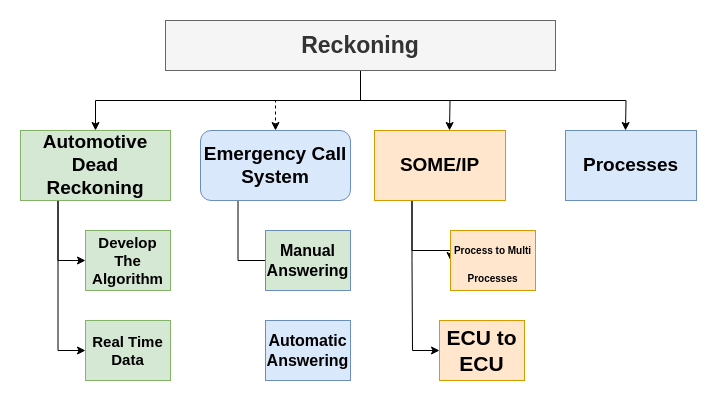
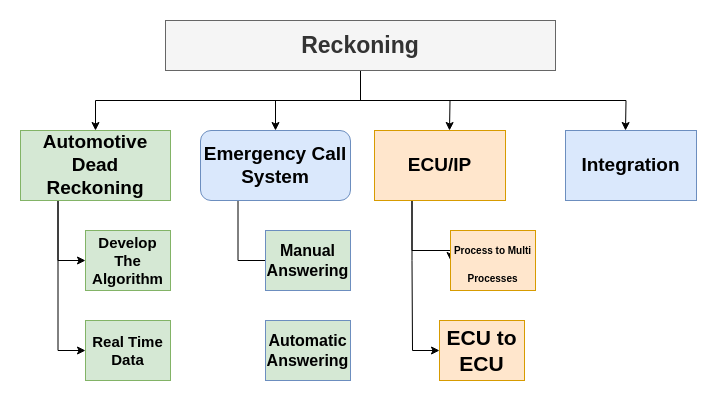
  <mxCell id="0" />
  <mxCell id="1" parent="0" />
  <mxCell id="2" style="edgeStyle=orthogonalEdgeStyle;rounded=0;orthogonalLoop=1;jettySize=auto;html=1;exitX=0.5;exitY=1;exitDx=0;exitDy=0;entryX=0.5;entryY=0;entryDx=0;entryDy=0;" parent="1" source="6" target="9" edge="1"><mxGeometry relative="1" as="geometry" /></mxCell>
- <mxCell id="3" style="edgeStyle=orthogonalEdgeStyle;rounded=0;orthogonalLoop=1;jettySize=auto;html=1;dashed=1;" parent="1" source="6" target="11" edge="1"><mxGeometry relative="1" as="geometry" /></mxCell>
+ <mxCell id="3" style="edgeStyle=orthogonalEdgeStyle;rounded=0;orthogonalLoop=1;jettySize=auto;html=1;" parent="1" source="6" target="11" edge="1"><mxGeometry relative="1" as="geometry" /></mxCell>
  <mxCell id="4" style="edgeStyle=orthogonalEdgeStyle;rounded=0;orthogonalLoop=1;jettySize=auto;html=1;exitX=0.5;exitY=1;exitDx=0;exitDy=0;" parent="1" source="6" edge="1"><mxGeometry relative="1" as="geometry"><mxPoint x="449" y="130" as="targetPoint" /></mxGeometry></mxCell>
  <mxCell id="5" style="edgeStyle=orthogonalEdgeStyle;rounded=0;orthogonalLoop=1;jettySize=auto;html=1;exitX=0.5;exitY=1;exitDx=0;exitDy=0;" parent="1" source="6" edge="1"><mxGeometry relative="1" as="geometry"><mxPoint x="625" y="130" as="targetPoint" /></mxGeometry></mxCell>
  <mxCell id="6" value="Reckoning" style="rounded=0;whiteSpace=wrap;html=1;fontStyle=1;fontSize=23;fillColor=#f5f5f5;strokeColor=#666666;fontColor=#333333;" parent="1" vertex="1"><mxGeometry x="165" y="20" width="390" height="50" as="geometry" /></mxCell>
  <mxCell id="7" style="edgeStyle=orthogonalEdgeStyle;rounded=0;orthogonalLoop=1;jettySize=auto;html=1;exitX=0.25;exitY=1;exitDx=0;exitDy=0;entryX=0;entryY=0.5;entryDx=0;entryDy=0;fontSize=23;" parent="1" source="9" target="14" edge="1"><mxGeometry relative="1" as="geometry" /></mxCell>
  <mxCell id="8" style="edgeStyle=orthogonalEdgeStyle;rounded=0;orthogonalLoop=1;jettySize=auto;html=1;exitX=0.25;exitY=1;exitDx=0;exitDy=0;entryX=0;entryY=0.5;entryDx=0;entryDy=0;fontSize=23;" parent="1" source="9" target="15" edge="1"><mxGeometry relative="1" as="geometry" /></mxCell>
  <mxCell id="9" value="Automotive Dead Reckoning" style="rounded=0;whiteSpace=wrap;html=1;fontStyle=1;fontSize=19;fillColor=#d5e8d4;strokeColor=#82b366;" parent="1" vertex="1"><mxGeometry x="20" y="130" width="150" height="70" as="geometry" /></mxCell>
  <mxCell id="10" style="edgeStyle=orthogonalEdgeStyle;rounded=0;orthogonalLoop=1;jettySize=auto;html=1;exitX=0.25;exitY=1;exitDx=0;exitDy=0;entryX=0;entryY=0.5;entryDx=0;entryDy=0;fontSize=23;endArrow=none;" parent="1" source="11" target="16" edge="1"><mxGeometry relative="1" as="geometry" /></mxCell>
  <mxCell id="11" value="Emergency Call System" style="whiteSpace=wrap;html=1;fontStyle=1;fontSize=19;fillColor=#dae8fc;strokeColor=#6c8ebf;rounded=1;" parent="1" vertex="1"><mxGeometry x="200" y="130" width="150" height="70" as="geometry" /></mxCell>
  <mxCell id="12" style="edgeStyle=orthogonalEdgeStyle;rounded=0;orthogonalLoop=1;jettySize=auto;html=1;exitX=0.25;exitY=1;exitDx=0;exitDy=0;entryX=0;entryY=0.5;entryDx=0;entryDy=0;fontSize=23;" parent="1" target="24" edge="1"><mxGeometry relative="1" as="geometry"><mxPoint x="411.5" y="200" as="sourcePoint" /><mxPoint x="439" y="260" as="targetPoint" /><Array as="points"><mxPoint x="412" y="250" /></Array></mxGeometry></mxCell>
  <mxCell id="13" style="edgeStyle=orthogonalEdgeStyle;rounded=0;orthogonalLoop=1;jettySize=auto;html=1;exitX=0.25;exitY=1;exitDx=0;exitDy=0;entryX=0;entryY=0.5;entryDx=0;entryDy=0;fontSize=23;" parent="1" target="18" edge="1"><mxGeometry relative="1" as="geometry"><mxPoint x="411.5" y="200" as="sourcePoint" /><Array as="points"><mxPoint x="412" y="260" /><mxPoint x="412" y="350" /></Array></mxGeometry></mxCell>
  <mxCell id="14" value="Develop The Algorithm" style="rounded=0;whiteSpace=wrap;html=1;fontSize=15;fontStyle=1;fillColor=#d5e8d4;strokeColor=#82b366;" parent="1" vertex="1"><mxGeometry x="85" y="230" width="85" height="60" as="geometry" /></mxCell>
  <mxCell id="15" value="Real Time Data" style="rounded=0;whiteSpace=wrap;html=1;fontSize=15;fontStyle=1;fillColor=#d5e8d4;strokeColor=#82b366;" parent="1" vertex="1"><mxGeometry x="85" y="320" width="85" height="60" as="geometry" /></mxCell>
  <mxCell id="16" value="Manual Answering" style="rounded=0;whiteSpace=wrap;html=1;fontSize=16;fontStyle=1;fillColor=#d5e8d4;strokeColor=#6c8ebf;" parent="1" vertex="1"><mxGeometry x="265" y="230" width="85" height="60" as="geometry" /></mxCell>
- <mxCell id="17" value="Automatic Answering" style="rounded=0;whiteSpace=wrap;html=1;fontSize=16;fontStyle=1;fillColor=#dae8fc;strokeColor=#6c8ebf;" parent="1" vertex="1"><mxGeometry x="265" y="320" width="85" height="60" as="geometry" /></mxCell>
+ <mxCell id="17" value="Automatic Answering" style="rounded=0;whiteSpace=wrap;html=1;fontSize=16;fontStyle=1;fillColor=#d5e8d4;strokeColor=#6c8ebf;" parent="1" vertex="1"><mxGeometry x="265" y="320" width="85" height="60" as="geometry" /></mxCell>
  <mxCell id="18" value="ECU to ECU" style="rounded=0;whiteSpace=wrap;html=1;fontSize=21;fontStyle=1;fillColor=#ffe6cc;strokeColor=#d79b00;" parent="1" vertex="1"><mxGeometry x="439" y="320" width="85" height="60" as="geometry" /></mxCell>
  <mxCell id="19" value="Automotive Dead Reckoning" style="rounded=0;whiteSpace=wrap;html=1;fontStyle=1;fontSize=19;fillColor=#d5e8d4;strokeColor=#82b366;" parent="1" vertex="1"><mxGeometry x="20" y="130" width="150" height="70" as="geometry" /></mxCell>
  <mxCell id="20" value="Develop The Algorithm" style="rounded=0;whiteSpace=wrap;html=1;fontSize=15;fontStyle=1;fillColor=#d5e8d4;strokeColor=#82b366;" parent="1" vertex="1"><mxGeometry x="85" y="230" width="85" height="60" as="geometry" /></mxCell>
  <mxCell id="21" value="Real Time Data" style="rounded=0;whiteSpace=wrap;html=1;fontSize=15;fontStyle=1;fillColor=#d5e8d4;strokeColor=#82b366;" parent="1" vertex="1"><mxGeometry x="85" y="320" width="85" height="60" as="geometry" /></mxCell>
- <mxCell id="22" value="SOME/IP" style="rounded=0;whiteSpace=wrap;html=1;fontStyle=1;fontSize=19;fillColor=#ffe6cc;strokeColor=#d79b00;" parent="1" vertex="1"><mxGeometry x="374" y="130" width="131" height="70" as="geometry" /></mxCell>
+ <mxCell id="22" value="ECU/IP" style="rounded=0;whiteSpace=wrap;html=1;fontStyle=1;fontSize=19;fillColor=#ffe6cc;strokeColor=#d79b00;" parent="1" vertex="1"><mxGeometry x="374" y="130" width="131" height="70" as="geometry" /></mxCell>
  <mxCell id="23" value="ECU to ECU" style="rounded=0;whiteSpace=wrap;html=1;fontSize=21;fontStyle=1;fillColor=#ffe6cc;strokeColor=#d79b00;" parent="1" vertex="1"><mxGeometry x="439" y="320" width="85" height="60" as="geometry" /></mxCell>
  <mxCell id="24" value="&lt;font size=&quot;1&quot;&gt;&lt;b&gt;Process to Multi Processes&lt;/b&gt;&lt;/font&gt;" style="rounded=0;whiteSpace=wrap;html=1;fontSize=23;spacing=0;verticalAlign=middle;align=center;fillColor=#ffe6cc;strokeColor=#d79b00;" parent="1" vertex="1"><mxGeometry x="450" y="230" width="85" height="60" as="geometry" /></mxCell>
- <mxCell id="25" value="Processes" style="rounded=0;whiteSpace=wrap;html=1;fontStyle=1;fontSize=19;fillColor=#dae8fc;strokeColor=#6c8ebf;" vertex="1" parent="1"><mxGeometry x="565" y="130" width="131" height="70" as="geometry" /></mxCell>
+ <mxCell id="25" value="Integration" style="rounded=0;whiteSpace=wrap;html=1;fontStyle=1;fontSize=19;fillColor=#dae8fc;strokeColor=#6c8ebf;" vertex="1" parent="1"><mxGeometry x="565" y="130" width="131" height="70" as="geometry" /></mxCell>
